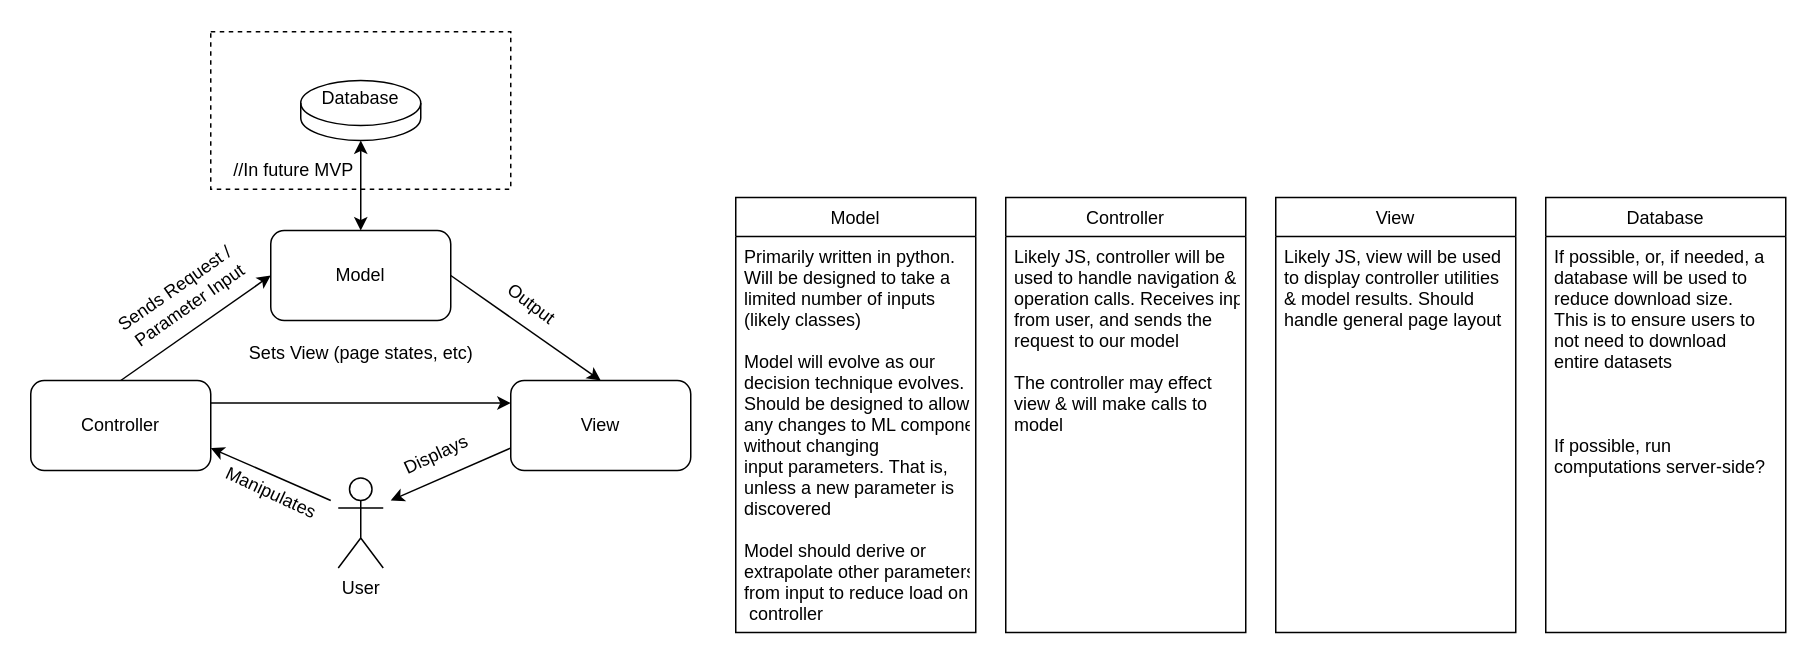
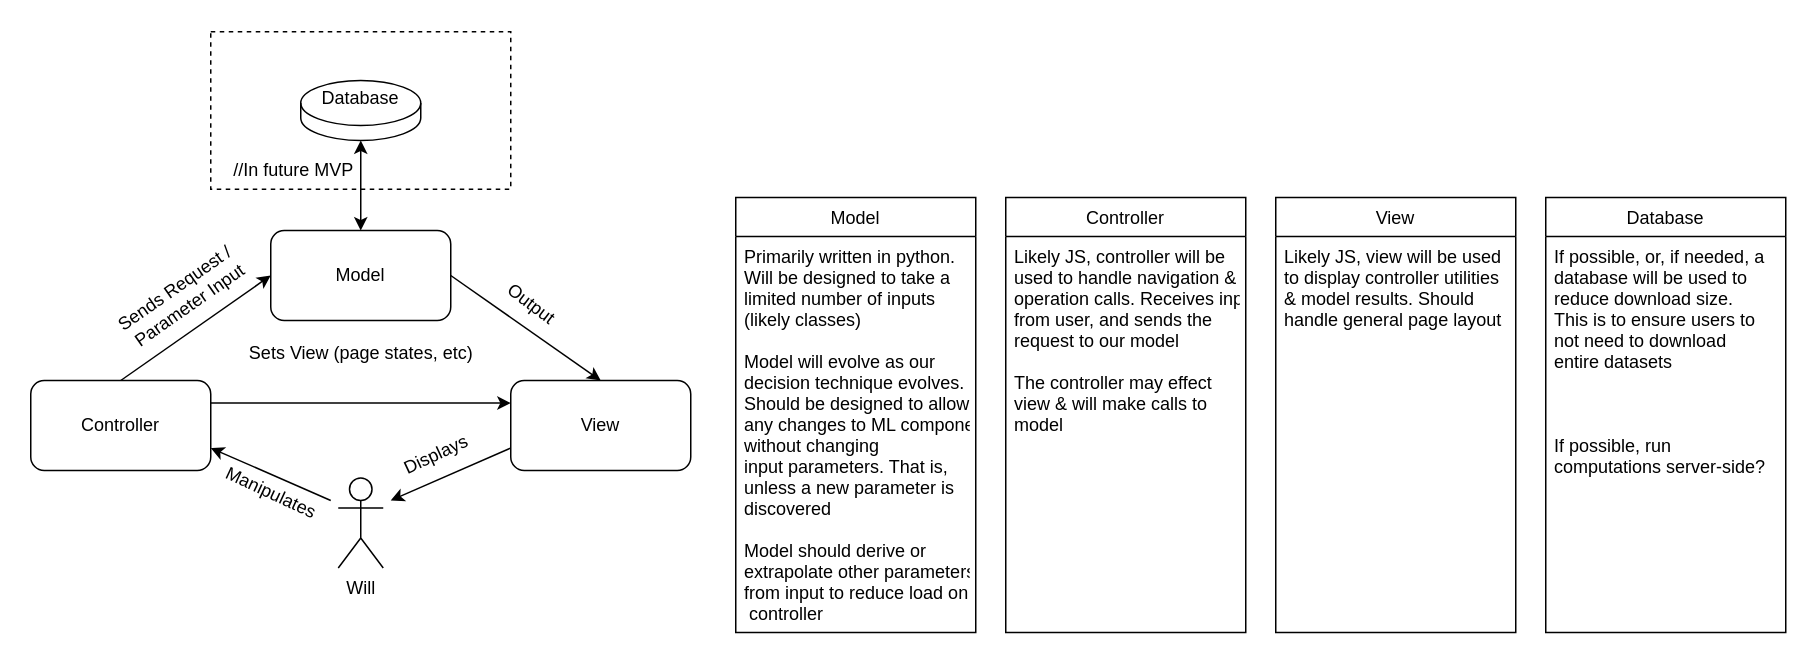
  <mxCell id="0" />
  <mxCell id="1" parent="0" />
  <mxCell id="2" value="" style="fontStyle=0;dashed=1;shadow=0;" vertex="1" parent="1"><mxGeometry x="140" y="20.5" width="200" height="105" as="geometry" /></mxCell>
  <mxCell id="3" value="Controller" style="rounded=1;whiteSpace=wrap;html=1;" vertex="1" parent="1"><mxGeometry x="20" y="253" width="120" height="60" as="geometry" /></mxCell>
  <mxCell id="4" value="Model" style="rounded=1;whiteSpace=wrap;html=1;" vertex="1" parent="1"><mxGeometry x="180" y="153" width="120" height="60" as="geometry" /></mxCell>
  <mxCell id="5" value="View" style="rounded=1;whiteSpace=wrap;html=1;" vertex="1" parent="1"><mxGeometry x="340" y="253" width="120" height="60" as="geometry" /></mxCell>
- <mxCell id="6" value="User" style="shape=umlActor;verticalLabelPosition=bottom;verticalAlign=top;html=1;outlineConnect=0;" vertex="1" parent="1"><mxGeometry x="225" y="318" width="30" height="60" as="geometry" /></mxCell>
+ <mxCell id="6" value="Will" style="shape=umlActor;verticalLabelPosition=bottom;verticalAlign=top;html=1;outlineConnect=0;" vertex="1" parent="1"><mxGeometry x="225" y="318" width="30" height="60" as="geometry" /></mxCell>
  <mxCell id="7" value="" style="endArrow=classic;html=1;entryX=0;entryY=0.25;entryDx=0;entryDy=0;exitX=1;exitY=0.25;exitDx=0;exitDy=0;" edge="1" parent="1" source="3" target="5"><mxGeometry width="50" height="50" relative="1" as="geometry"><mxPoint x="210" y="283" as="sourcePoint" /><mxPoint x="260" y="233" as="targetPoint" /></mxGeometry></mxCell>
  <mxCell id="8" value="" style="endArrow=classic;html=1;entryX=1;entryY=0.75;entryDx=0;entryDy=0;" edge="1" parent="1" target="3"><mxGeometry width="50" height="50" relative="1" as="geometry"><mxPoint x="220" y="333" as="sourcePoint" /><mxPoint x="200" y="283" as="targetPoint" /></mxGeometry></mxCell>
  <mxCell id="9" value="" style="endArrow=classic;html=1;exitX=0;exitY=0.75;exitDx=0;exitDy=0;" edge="1" parent="1" source="5"><mxGeometry width="50" height="50" relative="1" as="geometry"><mxPoint x="320" y="413" as="sourcePoint" /><mxPoint x="260" y="333" as="targetPoint" /></mxGeometry></mxCell>
  <mxCell id="10" value="" style="endArrow=classic;html=1;exitX=0.5;exitY=0;exitDx=0;exitDy=0;entryX=0;entryY=0.5;entryDx=0;entryDy=0;" edge="1" parent="1" source="3" target="4"><mxGeometry width="50" height="50" relative="1" as="geometry"><mxPoint x="90" y="213" as="sourcePoint" /><mxPoint x="140" y="163" as="targetPoint" /></mxGeometry></mxCell>
  <mxCell id="11" value="" style="endArrow=classic;html=1;exitX=1;exitY=0.5;exitDx=0;exitDy=0;entryX=0.5;entryY=0;entryDx=0;entryDy=0;" edge="1" parent="1" source="4" target="5"><mxGeometry width="50" height="50" relative="1" as="geometry"><mxPoint x="480" y="203" as="sourcePoint" /><mxPoint x="530" y="153" as="targetPoint" /></mxGeometry></mxCell>
  <mxCell id="12" value="Sends Request /&lt;br&gt;&amp;nbsp;Parameter Input" style="text;html=1;align=center;verticalAlign=middle;resizable=0;points=[];autosize=1;rotation=-35;" vertex="1" parent="1"><mxGeometry x="70" y="183" width="100" height="30" as="geometry" /></mxCell>
  <mxCell id="13" value="Output&amp;nbsp;" style="text;html=1;align=center;verticalAlign=middle;resizable=0;points=[];autosize=1;rotation=37;" vertex="1" parent="1"><mxGeometry x="330" y="193" width="50" height="20" as="geometry" /></mxCell>
  <mxCell id="14" value="Sets View (page states, etc)" style="text;html=1;align=center;verticalAlign=middle;resizable=0;points=[];autosize=1;" vertex="1" parent="1"><mxGeometry x="160" y="225" width="160" height="20" as="geometry" /></mxCell>
  <mxCell id="15" value="Manipulates" style="text;html=1;align=center;verticalAlign=middle;resizable=0;points=[];autosize=1;rotation=25;" vertex="1" parent="1"><mxGeometry x="140" y="318" width="80" height="20" as="geometry" /></mxCell>
  <mxCell id="16" value="Displays" style="text;html=1;align=center;verticalAlign=middle;resizable=0;points=[];autosize=1;rotation=-25;" vertex="1" parent="1"><mxGeometry x="260" y="293" width="60" height="20" as="geometry" /></mxCell>
  <mxCell id="17" value="Database&lt;br&gt;&lt;br&gt;&lt;br&gt;&lt;br&gt;" style="shape=cylinder3;whiteSpace=wrap;html=1;boundedLbl=1;backgroundOutline=1;size=15;" vertex="1" parent="1"><mxGeometry x="200" y="53" width="80" height="40" as="geometry" /></mxCell>
  <mxCell id="18" value="//In future MVP" style="text;html=1;align=center;verticalAlign=middle;resizable=0;points=[];autosize=1;" vertex="1" parent="1"><mxGeometry x="145" y="103" width="100" height="20" as="geometry" /></mxCell>
  <mxCell id="19" value="Model" style="swimlane;fontStyle=0;childLayout=stackLayout;horizontal=1;startSize=26;fillColor=none;horizontalStack=0;resizeParent=1;resizeParentMax=0;resizeLast=0;collapsible=1;marginBottom=0;shadow=0;" vertex="1" parent="1"><mxGeometry x="490" y="131" width="160" height="290" as="geometry" /></mxCell>
  <mxCell id="20" value="Primarily written in python.&#10;Will be designed to take a &#10;limited number of inputs &#10;(likely classes)&#10;&#10;Model will evolve as our &#10;decision technique evolves.&#10;Should be designed to allow &#10;any changes to ML component &#10;without changing &#10;input parameters. That is, &#10;unless a new parameter is &#10;discovered &#10;&#10;Model should derive or &#10;extrapolate other parameters &#10;from input to reduce load on&#10; controller " style="text;strokeColor=none;fillColor=none;align=left;verticalAlign=top;spacingLeft=4;spacingRight=4;overflow=hidden;rotatable=0;points=[[0,0.5],[1,0.5]];portConstraint=eastwest;" vertex="1" parent="19"><mxGeometry y="26" width="160" height="264" as="geometry" /></mxCell>
  <mxCell id="21" value="Controller" style="swimlane;fontStyle=0;childLayout=stackLayout;horizontal=1;startSize=26;fillColor=none;horizontalStack=0;resizeParent=1;resizeParentMax=0;resizeLast=0;collapsible=1;marginBottom=0;shadow=0;" vertex="1" parent="1"><mxGeometry x="670" y="131" width="160" height="290" as="geometry" /></mxCell>
  <mxCell id="22" value="Likely JS, controller will be &#10;used to handle navigation &amp;&#10;operation calls. Receives input&#10;from user, and sends the &#10;request to our model&#10;&#10;The controller may effect &#10;view &amp; will make calls to &#10;model &#10;&#10;&#10;" style="text;strokeColor=none;fillColor=none;align=left;verticalAlign=top;spacingLeft=4;spacingRight=4;overflow=hidden;rotatable=0;points=[[0,0.5],[1,0.5]];portConstraint=eastwest;" vertex="1" parent="21"><mxGeometry y="26" width="160" height="264" as="geometry" /></mxCell>
  <mxCell id="23" value="" style="endArrow=classic;startArrow=classic;html=1;exitX=0.5;exitY=0;exitDx=0;exitDy=0;entryX=0.5;entryY=1;entryDx=0;entryDy=0;entryPerimeter=0;" edge="1" parent="1" source="4" target="17"><mxGeometry width="50" height="50" relative="1" as="geometry"><mxPoint x="70" y="153" as="sourcePoint" /><mxPoint x="120" y="103" as="targetPoint" /></mxGeometry></mxCell>
  <mxCell id="24" value="View" style="swimlane;fontStyle=0;childLayout=stackLayout;horizontal=1;startSize=26;fillColor=none;horizontalStack=0;resizeParent=1;resizeParentMax=0;resizeLast=0;collapsible=1;marginBottom=0;shadow=0;" vertex="1" parent="1"><mxGeometry x="850" y="131" width="160" height="290" as="geometry" /></mxCell>
  <mxCell id="25" value="Likely JS, view will be used &#10;to display controller utilities &#10;&amp; model results. Should &#10;handle general page layout &#10;&#10;" style="text;strokeColor=none;fillColor=none;align=left;verticalAlign=top;spacingLeft=4;spacingRight=4;overflow=hidden;rotatable=0;points=[[0,0.5],[1,0.5]];portConstraint=eastwest;" vertex="1" parent="24"><mxGeometry y="26" width="160" height="264" as="geometry" /></mxCell>
  <mxCell id="26" value="Database" style="swimlane;fontStyle=0;childLayout=stackLayout;horizontal=1;startSize=26;fillColor=none;horizontalStack=0;resizeParent=1;resizeParentMax=0;resizeLast=0;collapsible=1;marginBottom=0;shadow=0;" vertex="1" parent="1"><mxGeometry x="1030" y="131" width="160" height="290" as="geometry" /></mxCell>
  <mxCell id="27" value="If possible, or, if needed, a &#10;database will be used to &#10;reduce download size. &#10;This is to ensure users to &#10;not need to download  &#10;entire datasets &#10;&#10;&#10;&#10;If possible, run &#10;computations server-side? &#10;&#10;" style="text;strokeColor=none;fillColor=none;align=left;verticalAlign=top;spacingLeft=4;spacingRight=4;overflow=hidden;rotatable=0;points=[[0,0.5],[1,0.5]];portConstraint=eastwest;" vertex="1" parent="26"><mxGeometry y="26" width="160" height="264" as="geometry" /></mxCell>
